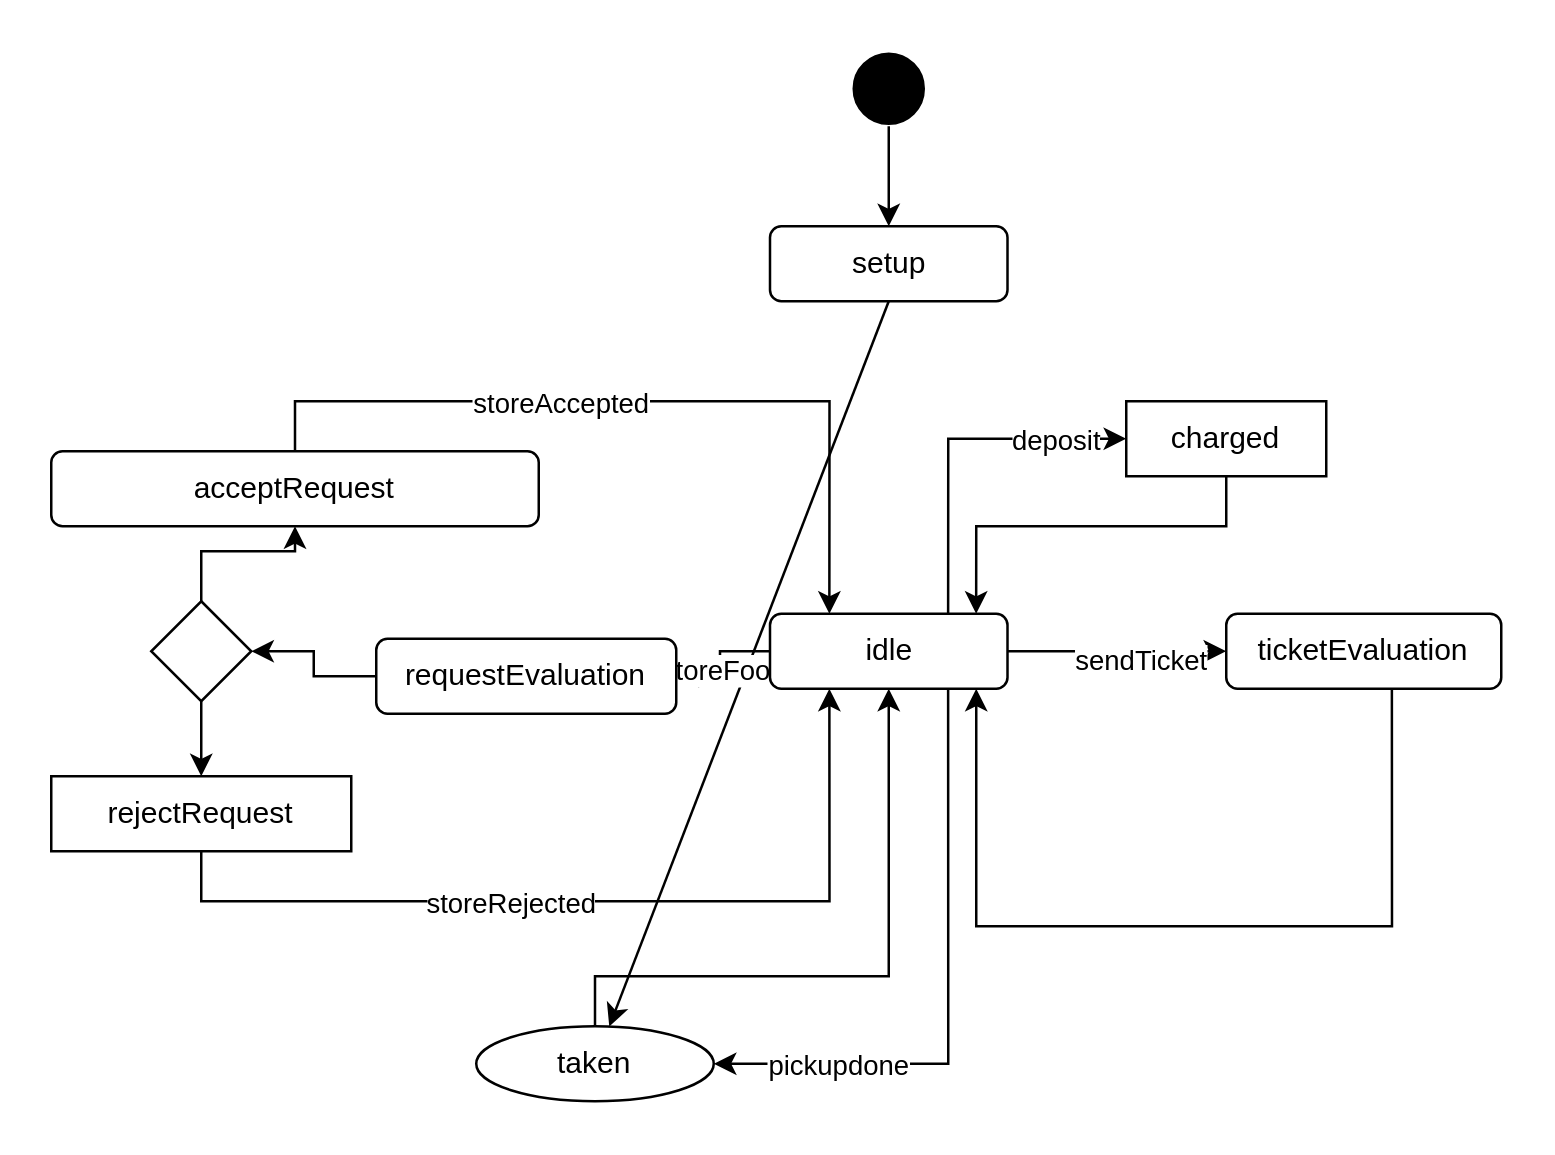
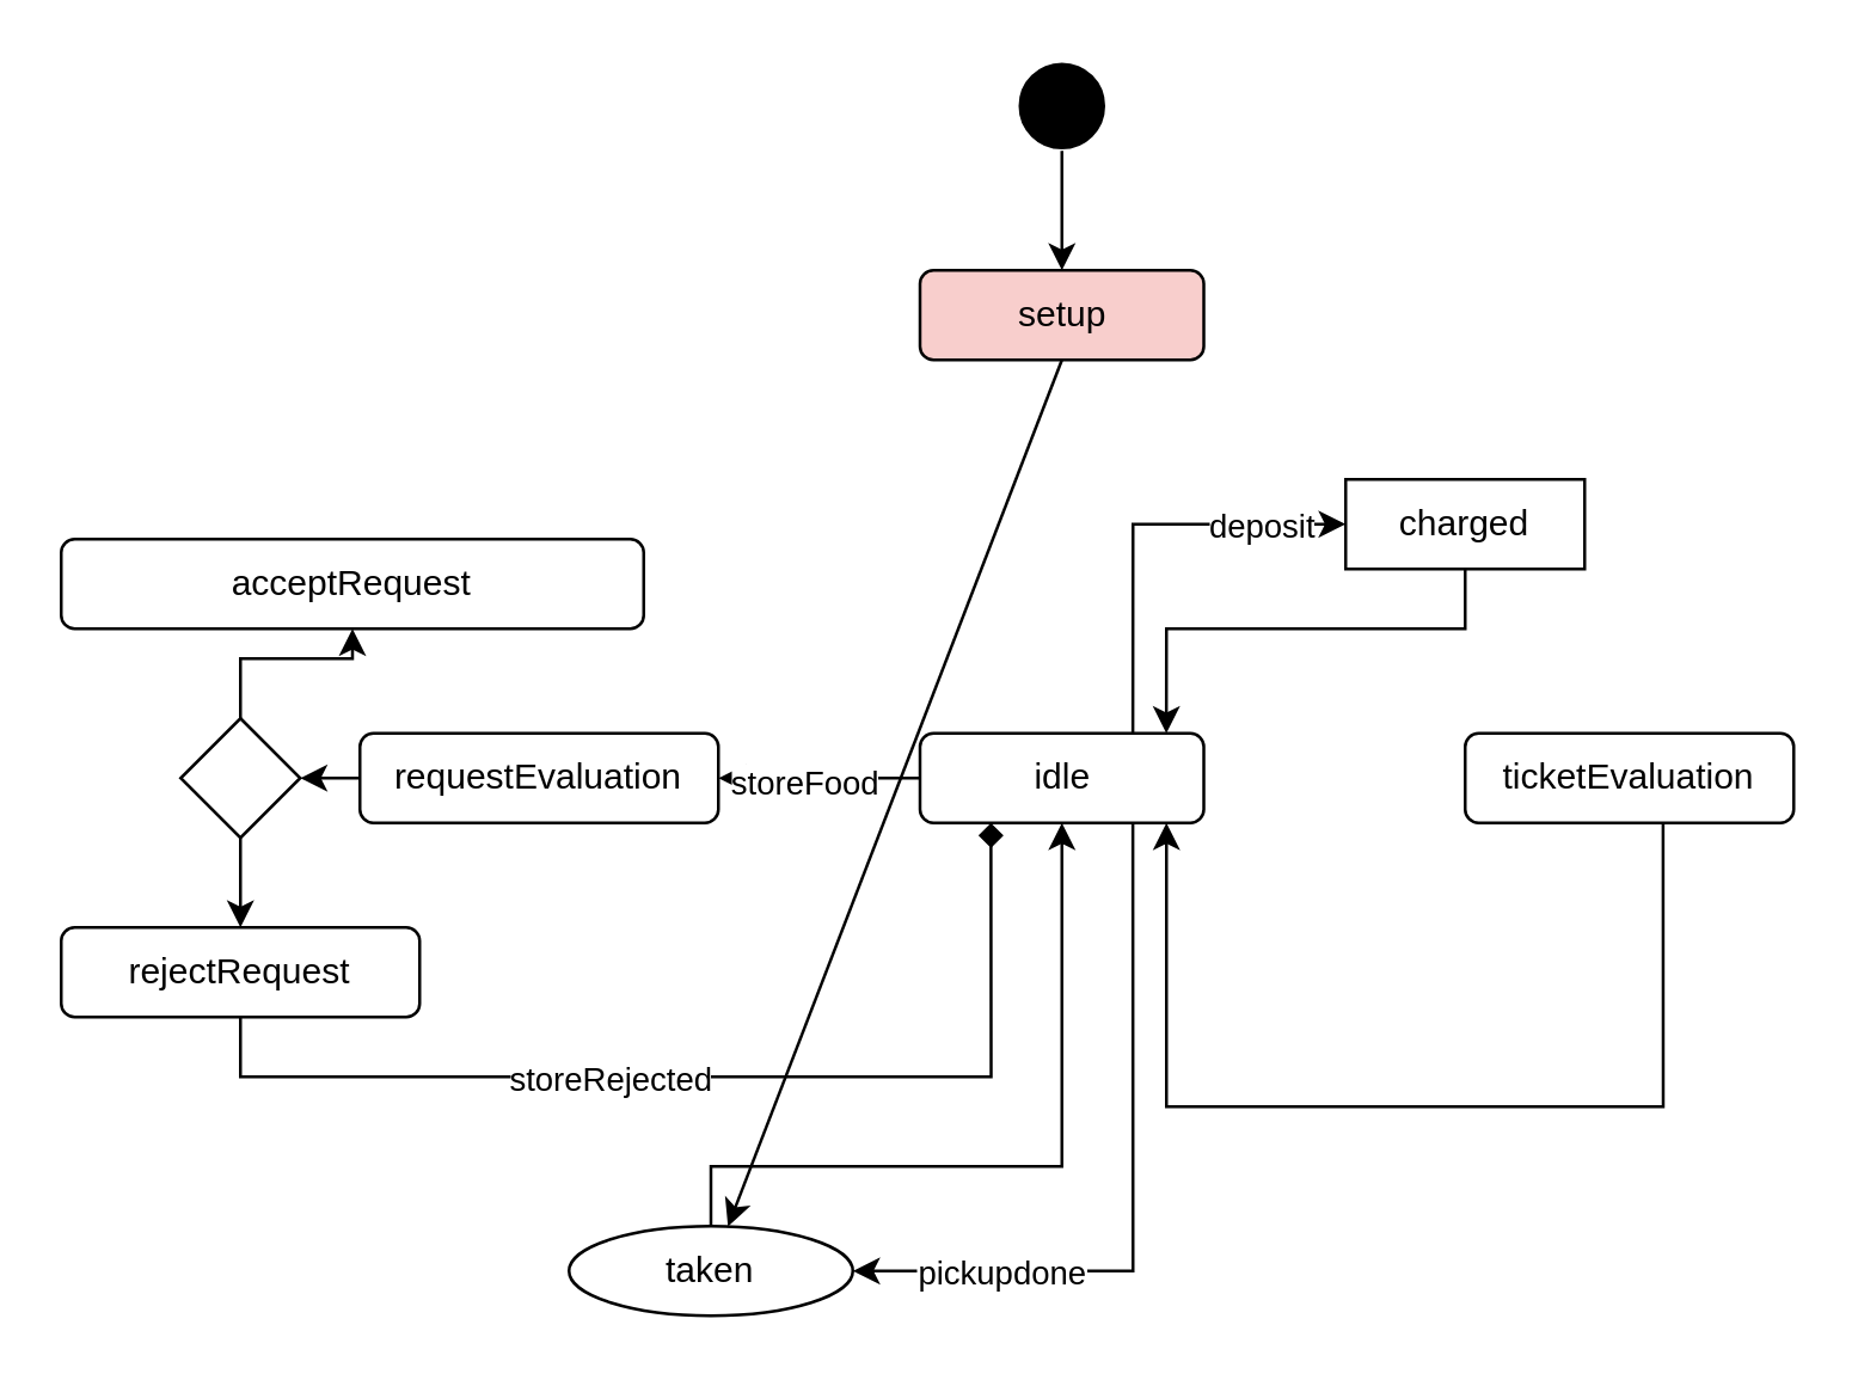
  <mxCell id="0" />
  <mxCell id="1" parent="0" />
  <mxCell id="2" value="" style="ellipse;whiteSpace=wrap;html=1;aspect=fixed;fillColor=#000000;strokeColor=#FFFFFF;" parent="1" vertex="1"><mxGeometry x="340" y="20" width="30" height="30" as="geometry" /></mxCell>
  <mxCell id="3" value="" style="endArrow=classic;html=1;rounded=0;exitX=0.5;exitY=1;exitDx=0;exitDy=0;strokeColor=#000000;" parent="1" source="2" edge="1"><mxGeometry width="50" height="50" relative="1" as="geometry"><mxPoint x="360" y="110" as="sourcePoint" /><mxPoint x="355" y="90" as="targetPoint" /></mxGeometry></mxCell>
- <mxCell id="4" value="&lt;font&gt;setup&lt;/font&gt;" style="rounded=1;whiteSpace=wrap;html=1;fillColor=#FFFFFF;strokeColor=#000000;fontColor=#000000;" parent="1" vertex="1"><mxGeometry x="307.5" y="90" width="95" height="30" as="geometry" /></mxCell>
+ <mxCell id="4" value="&lt;font&gt;setup&lt;/font&gt;" style="rounded=1;whiteSpace=wrap;html=1;fillColor=#f8cecc;strokeColor=#000000;fontColor=#000000;" parent="1" vertex="1"><mxGeometry x="307.5" y="90" width="95" height="30" as="geometry" /></mxCell>
  <mxCell id="5" value="" style="endArrow=classic;html=1;rounded=0;strokeColor=#000000;exitX=0.5;exitY=1;exitDx=0;exitDy=0;" parent="1" source="4" target="24" edge="1"><mxGeometry width="50" height="50" relative="1" as="geometry"><mxPoint x="355" y="120" as="sourcePoint" /><mxPoint x="355" y="100" as="targetPoint" /></mxGeometry></mxCell>
  <mxCell id="6" style="edgeStyle=orthogonalEdgeStyle;rounded=0;orthogonalLoop=1;jettySize=auto;html=1;exitX=0.75;exitY=0;exitDx=0;exitDy=0;entryX=0;entryY=0.5;entryDx=0;entryDy=0;" parent="1" source="14" target="22" edge="1"><mxGeometry relative="1" as="geometry"><mxPoint x="490" y="175" as="targetPoint" /><mxPoint x="378.75" y="255" as="sourcePoint" /><Array as="points"><mxPoint x="379" y="175" /></Array></mxGeometry></mxCell>
  <mxCell id="7" value="deposit" style="edgeLabel;html=1;align=center;verticalAlign=middle;resizable=0;points=[];" parent="6" vertex="1" connectable="0"><mxGeometry x="0.334" y="2" relative="1" as="geometry"><mxPoint x="19" y="2" as="offset" /></mxGeometry></mxCell>
  <mxCell id="8" style="edgeStyle=orthogonalEdgeStyle;rounded=0;orthogonalLoop=1;jettySize=auto;html=1;exitX=0.75;exitY=1;exitDx=0;exitDy=0;entryX=1;entryY=0.5;entryDx=0;entryDy=0;" parent="1" source="14" target="24" edge="1"><mxGeometry relative="1" as="geometry"><mxPoint x="360" y="440" as="targetPoint" /><Array as="points"><mxPoint x="379" y="425" /></Array></mxGeometry></mxCell>
  <mxCell id="9" value="pickupdone" style="edgeLabel;html=1;align=center;verticalAlign=middle;resizable=0;points=[];" parent="8" vertex="1" connectable="0"><mxGeometry x="0.663" y="-2" relative="1" as="geometry"><mxPoint x="9" y="2" as="offset" /></mxGeometry></mxCell>
  <mxCell id="10" style="edgeStyle=orthogonalEdgeStyle;rounded=0;orthogonalLoop=1;jettySize=auto;html=1;exitX=0;exitY=0.5;exitDx=0;exitDy=0;" edge="1" parent="1" source="14" target="26"><mxGeometry relative="1" as="geometry" /></mxCell>
  <mxCell id="11" value="&lt;div&gt;storeFood&lt;/div&gt;" style="edgeLabel;html=1;align=center;verticalAlign=middle;resizable=0;points=[];" vertex="1" connectable="0" parent="10"><mxGeometry x="0.141" y="1" relative="1" as="geometry"><mxPoint as="offset" /></mxGeometry></mxCell>
- <mxCell id="12" style="edgeStyle=orthogonalEdgeStyle;rounded=0;orthogonalLoop=1;jettySize=auto;html=1;exitX=1;exitY=0.5;exitDx=0;exitDy=0;" edge="1" parent="1" source="14" target="28"><mxGeometry relative="1" as="geometry" /></mxCell>
- <mxCell id="13" value="sendTicket" style="edgeLabel;html=1;align=center;verticalAlign=middle;resizable=0;points=[];" vertex="1" connectable="0" parent="12"><mxGeometry x="0.2" y="-3" relative="1" as="geometry"><mxPoint as="offset" /></mxGeometry></mxCell>
  <mxCell id="14" value="&lt;font&gt;idle&lt;/font&gt;" style="rounded=1;whiteSpace=wrap;html=1;fillColor=#FFFFFF;strokeColor=#000000;fontColor=#000000;" parent="1" vertex="1"><mxGeometry x="307.5" y="245" width="95" height="30" as="geometry" /></mxCell>
- <mxCell id="15" style="edgeStyle=orthogonalEdgeStyle;rounded=0;orthogonalLoop=1;jettySize=auto;html=1;exitX=0.5;exitY=0;exitDx=0;exitDy=0;entryX=0.25;entryY=0;entryDx=0;entryDy=0;" parent="1" source="17" target="14" edge="1"><mxGeometry relative="1" as="geometry" /></mxCell>
- <mxCell id="16" value="storeAccepted" style="edgeLabel;html=1;align=center;verticalAlign=middle;resizable=0;points=[];" parent="15" vertex="1" connectable="0"><mxGeometry x="-0.212" relative="1" as="geometry"><mxPoint as="offset" /></mxGeometry></mxCell>
  <mxCell id="17" value="&lt;font&gt;acceptRequest&lt;/font&gt;" style="rounded=1;whiteSpace=wrap;html=1;fillColor=#FFFFFF;strokeColor=#000000;fontColor=#000000;" parent="1" vertex="1"><mxGeometry x="20" y="180" width="195" height="30" as="geometry" /></mxCell>
- <mxCell id="18" style="edgeStyle=orthogonalEdgeStyle;rounded=0;orthogonalLoop=1;jettySize=auto;html=1;exitX=0.5;exitY=1;exitDx=0;exitDy=0;entryX=0.25;entryY=1;entryDx=0;entryDy=0;" parent="1" source="20" target="14" edge="1"><mxGeometry relative="1" as="geometry" /></mxCell>
+ <mxCell id="18" style="edgeStyle=orthogonalEdgeStyle;rounded=0;orthogonalLoop=1;jettySize=auto;html=1;exitX=0.5;exitY=1;exitDx=0;exitDy=0;entryX=0.25;entryY=1;entryDx=0;entryDy=0;endArrow=diamond;" parent="1" source="20" target="14" edge="1"><mxGeometry relative="1" as="geometry" /></mxCell>
  <mxCell id="19" value="storeRejected" style="edgeLabel;html=1;align=center;verticalAlign=middle;resizable=0;points=[];" parent="18" vertex="1" connectable="0"><mxGeometry x="-0.195" relative="1" as="geometry"><mxPoint as="offset" /></mxGeometry></mxCell>
- <mxCell id="20" value="&lt;font&gt;rejectRequest&lt;/font&gt;" style="whiteSpace=wrap;html=1;fillColor=#FFFFFF;strokeColor=#000000;fontColor=#000000;rounded=0;" parent="1" vertex="1"><mxGeometry x="20" y="310" width="120" height="30" as="geometry" /></mxCell>
+ <mxCell id="20" value="&lt;font&gt;rejectRequest&lt;/font&gt;" style="rounded=1;whiteSpace=wrap;html=1;fillColor=#FFFFFF;strokeColor=#000000;fontColor=#000000;" parent="1" vertex="1"><mxGeometry x="20" y="310" width="120" height="30" as="geometry" /></mxCell>
  <mxCell id="21" style="edgeStyle=orthogonalEdgeStyle;rounded=0;orthogonalLoop=1;jettySize=auto;html=1;exitX=0.5;exitY=1;exitDx=0;exitDy=0;entryX=0.868;entryY=0;entryDx=0;entryDy=0;entryPerimeter=0;" parent="1" source="22" target="14" edge="1"><mxGeometry relative="1" as="geometry"><Array as="points"><mxPoint x="490" y="210" /><mxPoint x="390" y="210" /></Array></mxGeometry></mxCell>
  <mxCell id="22" value="&lt;font&gt;charged&lt;/font&gt;" style="whiteSpace=wrap;html=1;fillColor=#FFFFFF;strokeColor=#000000;fontColor=#000000;rounded=0;" parent="1" vertex="1"><mxGeometry x="450" y="160" width="80" height="30" as="geometry" /></mxCell>
  <mxCell id="23" style="edgeStyle=orthogonalEdgeStyle;rounded=0;orthogonalLoop=1;jettySize=auto;html=1;exitX=0.5;exitY=0;exitDx=0;exitDy=0;entryX=0.5;entryY=1;entryDx=0;entryDy=0;" parent="1" source="24" target="14" edge="1"><mxGeometry relative="1" as="geometry"><Array as="points"><mxPoint x="238" y="390" /><mxPoint x="355" y="390" /></Array></mxGeometry></mxCell>
  <mxCell id="24" value="taken" style="ellipse;whiteSpace=wrap;html=1;fillColor=#FFFFFF;strokeColor=#000000;fontColor=#000000;" parent="1" vertex="1"><mxGeometry x="190" y="410" width="95" height="30" as="geometry" /></mxCell>
  <mxCell id="25" style="edgeStyle=orthogonalEdgeStyle;rounded=0;orthogonalLoop=1;jettySize=auto;html=1;exitX=0;exitY=0.5;exitDx=0;exitDy=0;entryX=1;entryY=0.5;entryDx=0;entryDy=0;" edge="1" parent="1" source="26" target="31"><mxGeometry relative="1" as="geometry" /></mxCell>
- <mxCell id="26" value="requestEvaluation" style="rounded=1;whiteSpace=wrap;html=1;fillColor=#FFFFFF;strokeColor=#000000;fontColor=#000000;" vertex="1" parent="1"><mxGeometry x="150" y="255" width="120" height="30" as="geometry" /></mxCell>
+ <mxCell id="26" value="requestEvaluation" style="rounded=1;whiteSpace=wrap;html=1;fillColor=#FFFFFF;strokeColor=#000000;fontColor=#000000;" vertex="1" parent="1"><mxGeometry x="120" y="245" width="120" height="30" as="geometry" /></mxCell>
  <mxCell id="27" style="edgeStyle=orthogonalEdgeStyle;rounded=0;orthogonalLoop=1;jettySize=auto;html=1;exitX=0.5;exitY=1;exitDx=0;exitDy=0;entryX=0.75;entryY=1;entryDx=0;entryDy=0;" edge="1" parent="1"><mxGeometry relative="1" as="geometry"><mxPoint x="556.25" y="275" as="sourcePoint" /><mxPoint x="390" y="275" as="targetPoint" /><Array as="points"><mxPoint x="556.25" y="370" /><mxPoint x="390.25" y="370" /></Array></mxGeometry></mxCell>
  <mxCell id="28" value="ticketEvaluation" style="rounded=1;whiteSpace=wrap;html=1;fillColor=#FFFFFF;strokeColor=#000000;fontColor=#000000;" vertex="1" parent="1"><mxGeometry x="490" y="245" width="110" height="30" as="geometry" /></mxCell>
  <mxCell id="29" style="edgeStyle=orthogonalEdgeStyle;rounded=0;orthogonalLoop=1;jettySize=auto;html=1;exitX=0.5;exitY=0;exitDx=0;exitDy=0;entryX=0.5;entryY=1;entryDx=0;entryDy=0;" edge="1" parent="1" source="31" target="17"><mxGeometry relative="1" as="geometry" /></mxCell>
  <mxCell id="30" style="edgeStyle=orthogonalEdgeStyle;rounded=0;orthogonalLoop=1;jettySize=auto;html=1;exitX=0.5;exitY=1;exitDx=0;exitDy=0;entryX=0.5;entryY=0;entryDx=0;entryDy=0;" edge="1" parent="1" source="31" target="20"><mxGeometry relative="1" as="geometry" /></mxCell>
  <mxCell id="31" value="" style="rhombus;whiteSpace=wrap;html=1;" vertex="1" parent="1"><mxGeometry x="60" y="240" width="40" height="40" as="geometry" /></mxCell>
